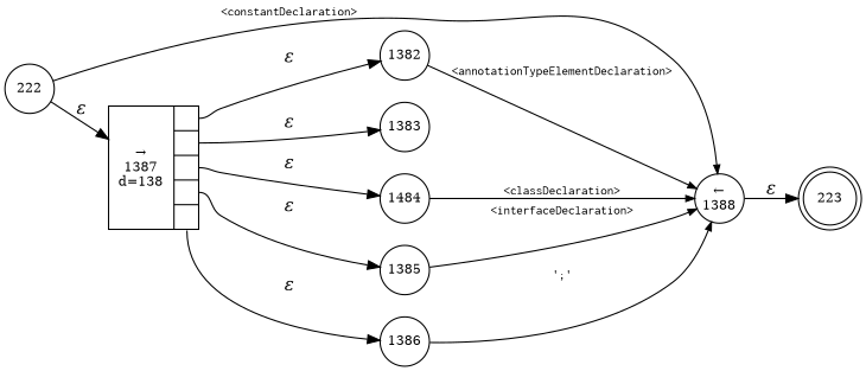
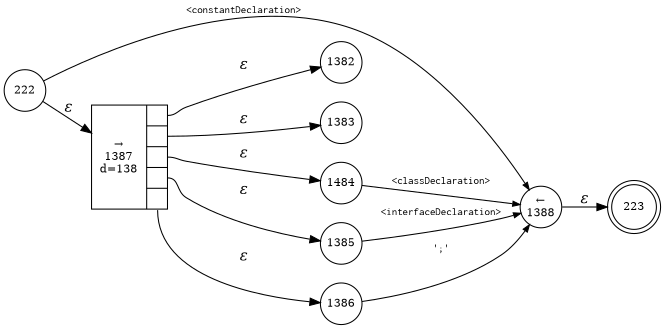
  digraph {
    rankdir=LR
    node [fixedsize=true fontsize=11 shape=circle peripheries=1]
    edge [fontname="Times-Italic"]
    n1 [label=223 shape=doublecircle width=.6 peripheries=""]
    n2 [label=1382 width=.55]
    n3 [label="&larr;\n1388" width=.55]
    n4 [label=1383 width=.55]
    n5 [label=1484 width=.55]
    n6 [label=1385 width=.55]
    n7 [label=1386 width=.55]
    n8 [fixedsize=false label="{&rarr;\n1387\nd=138|{<p0>|<p1>|<p2>|<p3>|<p4>}}" shape=record]
    n9 [label=222 width=.55]
-   n2 -> n3 [arrowhead=normal arrowsize=.7 fontname=Courier fontsize=11 label="<annotationTypeElementDeclaration>"]
    n3 -> n1 [label="&epsilon;"]
    n5 -> n3 [arrowhead=normal arrowsize=.7 fontname=Courier fontsize=11 label="<classDeclaration>"]
    n6 -> n3 [arrowhead=normal arrowsize=.7 fontname=Courier fontsize=11 label="<interfaceDeclaration>"]
    n7 -> n3 [arrowhead=normal arrowsize=.7 fontname=Courier fontsize=11 label="';'"]
    n8 -> n2 [label="&epsilon;" tailport=p0]
    n8 -> n4 [label="&epsilon;" tailport=p1]
    n8 -> n5 [label="&epsilon;" tailport=p2]
    n8 -> n6 [label="&epsilon;" tailport=p3]
    n8 -> n7 [label="&epsilon;" tailport=p4]
    n9 -> n3 [arrowhead=normal arrowsize=.7 fontname=Courier fontsize=11 label="<constantDeclaration>"]
    n9 -> n8 [label="&epsilon;"]
  }
